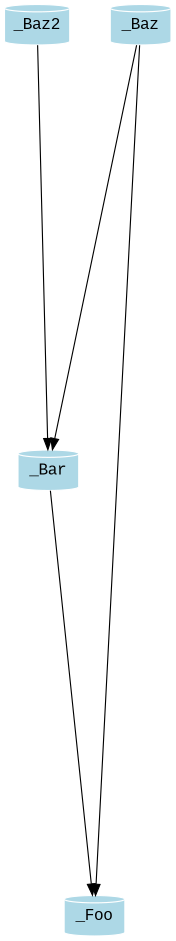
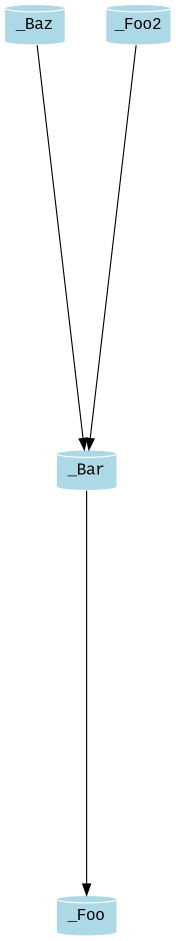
  digraph {
    nodesep=0.5
    ranksep=5
    fontname="Liberation Mono"
    node [color=white fillcolor=lightblue fontname="Liberation Mono" shape=cylinder style=filled]
    edge [fontname="Liberation Mono" style=solid]
    _Bar
    _Foo
    _Baz
-   _Foo2 [label=_Baz2]
+   _Foo2
    _Bar -> _Foo
    _Baz -> _Bar
-   _Baz -> _Foo
    _Foo2 -> _Bar
  }
